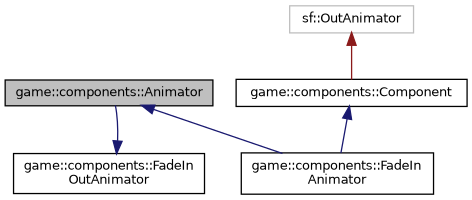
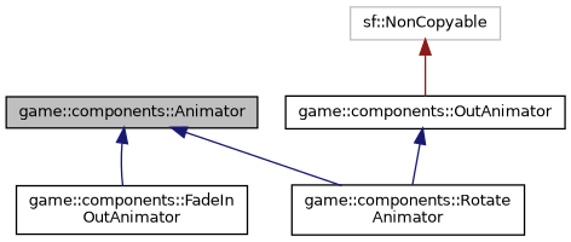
  digraph {
    rankdir=TB
    node [color=black fillcolor=white fontname=Helvetica fontsize=10 shape=record style=filled]
    edge [color=midnightblue dir=back fontname=Helvetica fontsize=10 labelfontname=Helvetica labelfontsize=10 style=solid]
    n1 [fillcolor=grey75 fontcolor=black height=0.2 label="game::components::Animator" width=0.4]
    n2 [height=0.2 label="game::components::FadeIn\lOutAnimator" width=0.4]
-   n3 [height=0.2 label="game::components::FadeIn\lAnimator" width=0.4]
-   n4 [height=0.2 label="game::components::Component" width=0.4]
-   n5 [color=grey75 height=0.2 label="sf::OutAnimator" width=0.4]
-   n2 -> n1
+   n3 [height=0.2 label="game::components::Rotate\lAnimator" width=0.4]
+   n4 [height=0.2 label="game::components::OutAnimator" width=0.4]
+   n5 [color=grey75 height=0.2 label="sf::NonCopyable" width=0.4]
+   n1 -> n2
    n1 -> n3
    n4 -> n3
    n5 -> n4 [color=firebrick4]
  }
